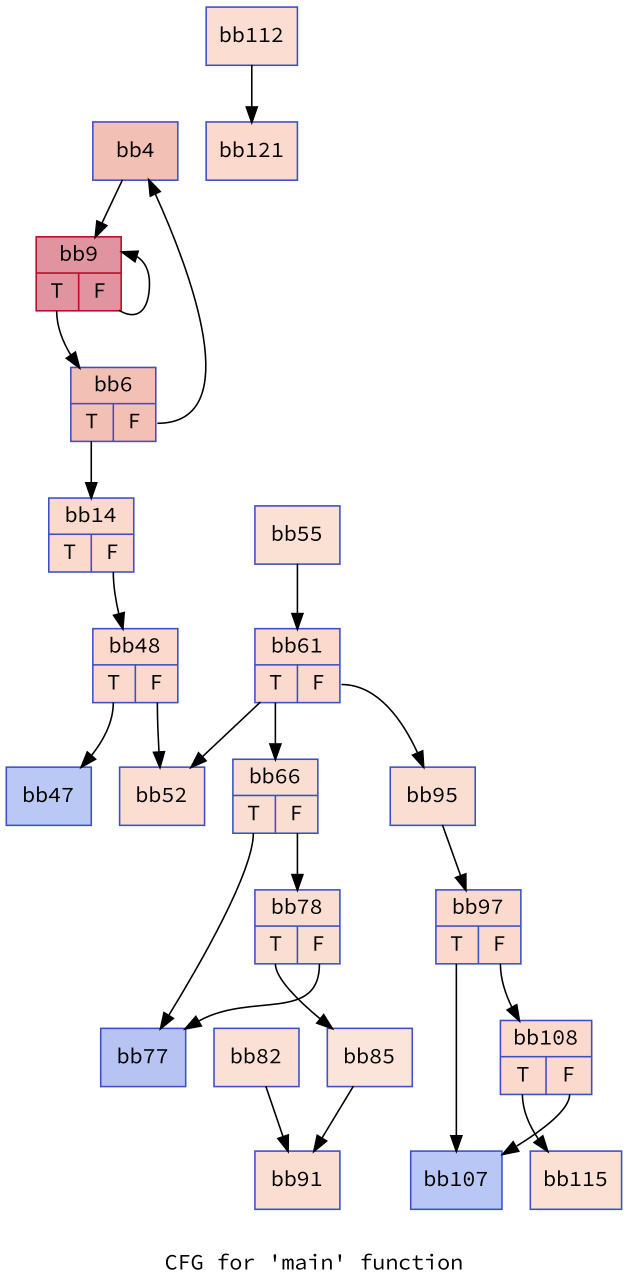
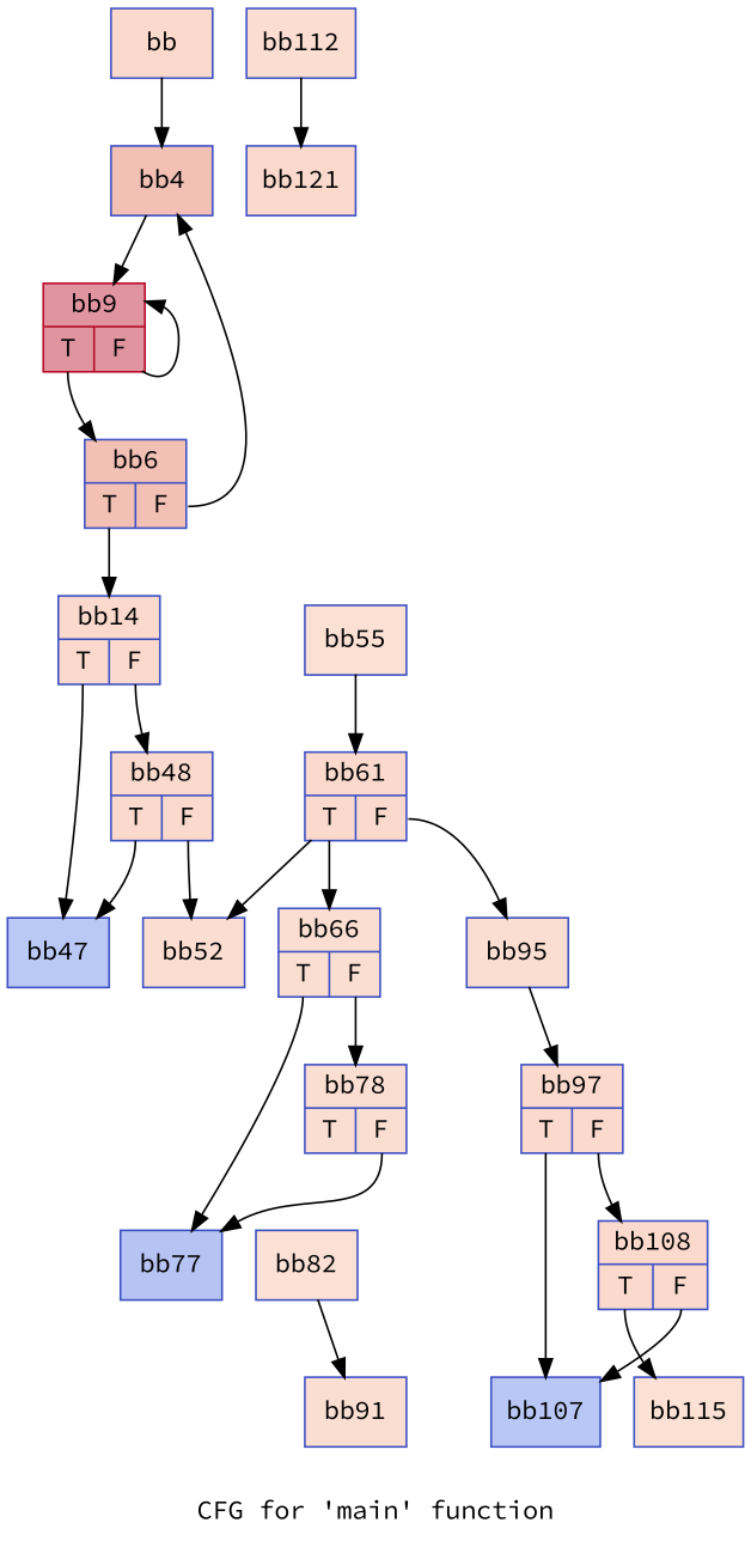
  digraph {
    fontname="Source Code Pro"
    label="CFG for 'main' function"
    node [color="#3d50c3ff" fillcolor="#f7ac8e70" fontname="Source Code Pro" shape=record style=filled]
    edge [fontname="Source Code Pro" tailport=s1]
+   n1 [label="{bb}"]
    n2 [fillcolor="#e5705870" label="{bb4}"]
    n3 [color="#b70d28ff" fillcolor="#b70d2870" label="{bb9|{<s0>T|<s1>F}}"]
    n4 [fillcolor="#e5705870" label="{bb6|{<s0>T|<s1>F}}"]
    n5 [label="{bb14|{<s0>T|<s1>F}}"]
    n6 [fillcolor="#6282ea70" label="{bb47}"]
    n7 [label="{bb48|{<s0>T|<s1>F}}"]
    n8 [fillcolor="#f7b39670" label="{bb52}"]
    n9 [fillcolor="#f7b99e70" label="{bb55}"]
    n10 [label="{bb61|{<s0>T|<s1>F}}"]
    n11 [fillcolor="#f7b59970" label="{bb66|{<s0>T|<s1>F}}"]
    n12 [fillcolor="#f7b59970" label="{bb95}"]
    n13 [fillcolor="#5977e370" label="{bb77}"]
    n14 [fillcolor="#f7b59970" label="{bb78|{<s0>T|<s1>F}}"]
    n15 [label="{bb97|{<s0>T|<s1>F}}"]
-   n16 [fillcolor="#f5c1a970" label="{bb85}"]
    n17 [fillcolor="#5f7fe870" label="{bb107}"]
    n18 [label="{bb108|{<s0>T|<s1>F}}"]
    n19 [fillcolor="#f7b59970" label="{bb91}"]
    n20 [fillcolor="#f7bca170" label="{bb82}"]
    n21 [fillcolor="#f7b99e70" label="{bb115}"]
    n22 [fillcolor="#f7b39670" label="{bb112}"]
    n23 [label="{bb121}"]
+   n1 -> n2 [tailport=""]
    n2 -> n3 [tailport=""]
    n3 -> n3
    n3 -> n4 [tailport=s0]
    n4 -> n2
    n4 -> n5 [tailport=s0]
+   n5 -> n6 [tailport=s0]
    n5 -> n7
    n7 -> n6 [tailport=s0]
    n7 -> n8
    n9 -> n10 [tailport=""]
    n10 -> n8 [tailport=""]
    n10 -> n11 [tailport=s0]
    n10 -> n12
    n11 -> n13 [tailport=s0]
    n11 -> n14
    n12 -> n15 [tailport=""]
    n14 -> n13
-   n14 -> n16 [tailport=s0]
    n15 -> n17 [tailport=s0]
    n15 -> n18
-   n16 -> n19 [tailport=""]
    n18 -> n17
    n18 -> n21 [tailport=s0]
    n20 -> n19 [tailport=""]
    n22 -> n23 [tailport=""]
  }
